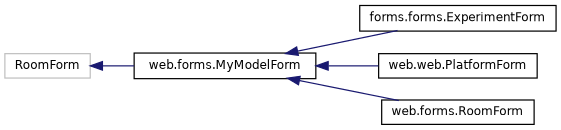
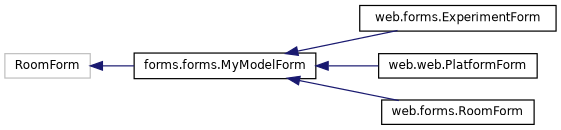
  digraph {
    rankdir=LR
    node [color=black fillcolor=white fontname=Helvetica fontsize=10 shape=record style=filled]
    edge [color=midnightblue dir=back fontname=Helvetica fontsize=10 labelfontname=Helvetica labelfontsize=10 style=solid]
    n1 [color=grey75 height=0.2 label=RoomForm width=0.4]
-   n2 [height=0.2 label="web.forms.MyModelForm" width=0.4]
-   n3 [height=0.2 label="forms.forms.ExperimentForm" width=0.4]
+   n2 [height=0.2 label="forms.forms.MyModelForm" width=0.4]
+   n3 [height=0.2 label="web.forms.ExperimentForm" width=0.4]
    n4 [height=0.2 label="web.web.PlatformForm" width=0.4]
    n5 [height=0.2 label="web.forms.RoomForm" width=0.4]
    n1 -> n2
    n2 -> n3
    n2 -> n4
    n2 -> n5
  }
